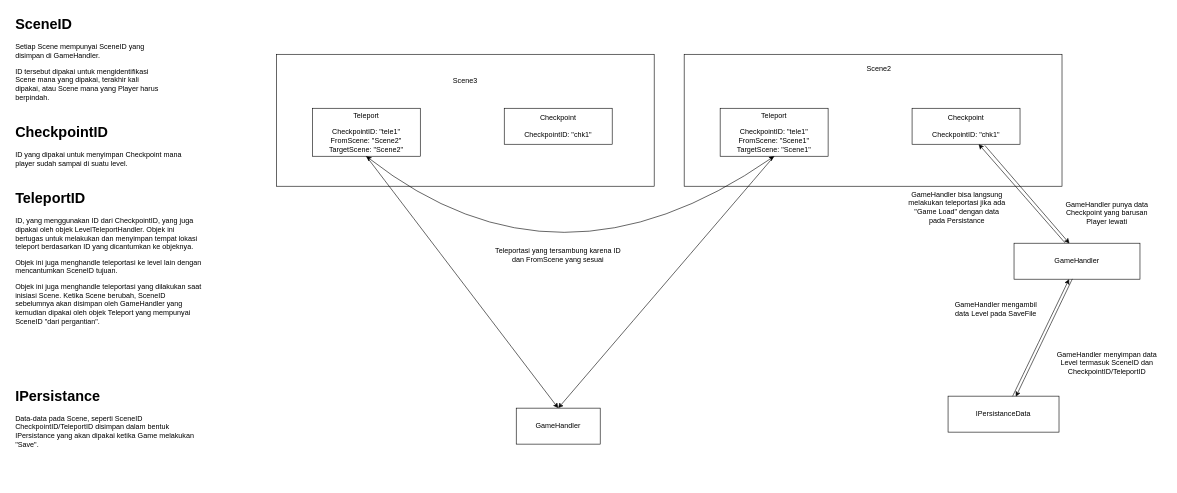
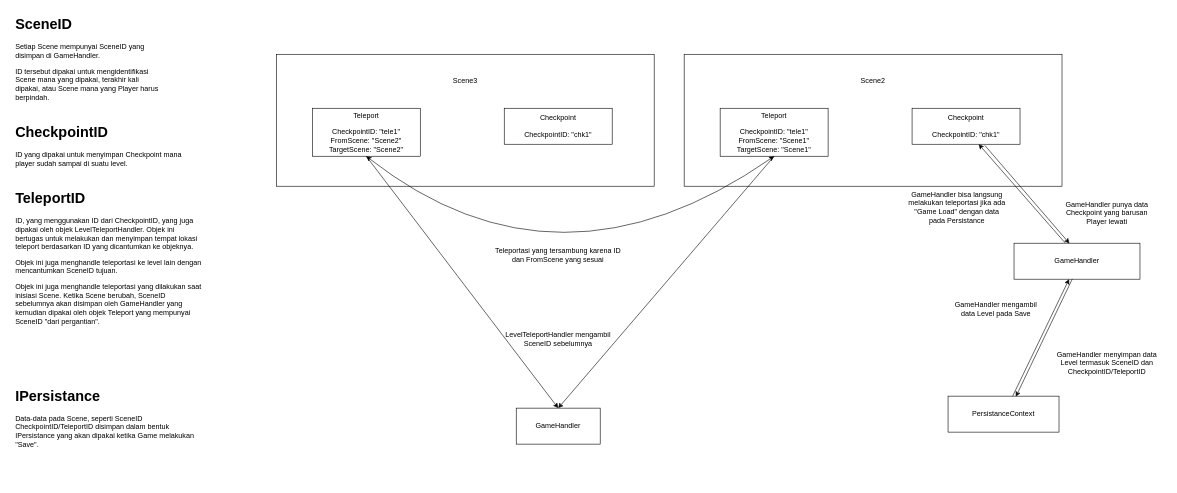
  <mxCell id="0" />
  <mxCell id="1" parent="0" />
  <mxCell id="2" value="&lt;h1&gt;SceneID&lt;/h1&gt;&lt;p&gt;Setiap Scene mempunyai SceneID yang disimpan di GameHandler.&lt;/p&gt;&lt;p&gt;ID tersebut dipakai untuk mengidentifikasi Scene mana yang dipakai, terakhir kali dipakai, atau Scene mana yang Player harus berpindah.&lt;/p&gt;" style="text;html=1;strokeColor=none;fillColor=none;spacing=5;spacingTop=-20;whiteSpace=wrap;overflow=hidden;rounded=0;" vertex="1" parent="1"><mxGeometry x="20" y="20" width="250" height="160" as="geometry" /></mxCell>
  <mxCell id="3" value="&lt;h1&gt;TeleportID&lt;/h1&gt;&lt;p&gt;ID, yang menggunakan ID dari CheckpointID, yang juga dipakai oleh objek LevelTeleportHandler. Objek ini bertugas untuk melakukan dan menyimpan tempat lokasi teleport berdasarkan ID yang dicantumkan ke objeknya.&lt;/p&gt;&lt;p&gt;Objek ini juga menghandle teleportasi ke level lain dengan mencantumkan SceneID tujuan.&lt;/p&gt;&lt;p&gt;Objek ini juga menghandle teleportasi yang dilakukan saat inisiasi Scene. Ketika Scene berubah, SceneID sebelumnya akan disimpan oleh GameHandler yang kemudian dipakai oleh objek Teleport yang mempunyai SceneID &quot;dari pergantian&quot;.&lt;/p&gt;" style="text;html=1;strokeColor=none;fillColor=none;spacing=5;spacingTop=-20;whiteSpace=wrap;overflow=hidden;rounded=0;" vertex="1" parent="1"><mxGeometry x="20" y="310" width="320" height="240" as="geometry" /></mxCell>
  <mxCell id="4" value="&lt;h1&gt;IPersistance&lt;/h1&gt;&lt;p&gt;Data-data pada Scene, seperti SceneID CheckpointID/TeleportID disimpan dalam bentuk IPersistance yang akan dipakai ketika Game melakukan &quot;Save&quot;.&lt;/p&gt;" style="text;html=1;strokeColor=none;fillColor=none;spacing=5;spacingTop=-20;whiteSpace=wrap;overflow=hidden;rounded=0;" vertex="1" parent="1"><mxGeometry x="20" y="640" width="310" height="160" as="geometry" /></mxCell>
  <mxCell id="5" value="&lt;h1&gt;CheckpointID&lt;/h1&gt;&lt;p&gt;ID yang dipakai untuk menyimpan Checkpoint mana player sudah sampai di suatu level.&lt;br&gt;&lt;/p&gt;" style="text;html=1;strokeColor=none;fillColor=none;spacing=5;spacingTop=-20;whiteSpace=wrap;overflow=hidden;rounded=0;" vertex="1" parent="1"><mxGeometry x="20" y="200" width="310" height="90" as="geometry" /></mxCell>
  <mxCell id="6" value="" style="rounded=0;whiteSpace=wrap;html=1;" vertex="1" parent="1"><mxGeometry x="460" y="90" width="630" height="220" as="geometry" /></mxCell>
  <mxCell id="7" value="Scene3" style="text;html=1;strokeColor=none;fillColor=none;align=center;verticalAlign=middle;whiteSpace=wrap;rounded=0;" vertex="1" parent="1"><mxGeometry x="745" y="120" width="60" height="30" as="geometry" /></mxCell>
  <mxCell id="8" value="Teleport&lt;br&gt;&lt;br&gt;CheckpointID: &quot;tele1&quot;&lt;br&gt;FromScene: &quot;Scene2&quot;&lt;br&gt;TargetScene: &quot;Scene2&quot;" style="rounded=0;whiteSpace=wrap;html=1;" vertex="1" parent="1"><mxGeometry x="520" y="180" width="180" height="80" as="geometry" /></mxCell>
  <mxCell id="9" value="Checkpoint&lt;br&gt;&lt;br&gt;CheckpointID: &quot;chk1&quot;" style="rounded=0;whiteSpace=wrap;html=1;" vertex="1" parent="1"><mxGeometry x="840" y="180" width="180" height="60" as="geometry" /></mxCell>
  <mxCell id="10" value="" style="rounded=0;whiteSpace=wrap;html=1;" vertex="1" parent="1"><mxGeometry x="1140" y="90" width="630" height="220" as="geometry" /></mxCell>
- <mxCell id="11" value="Scene2" style="text;html=1;strokeColor=none;fillColor=none;align=center;verticalAlign=middle;whiteSpace=wrap;rounded=0;" vertex="1" parent="1"><mxGeometry x="1435" y="100" width="60" height="30" as="geometry" /></mxCell>
+ <mxCell id="11" value="Scene2" style="text;html=1;strokeColor=none;fillColor=none;align=center;verticalAlign=middle;whiteSpace=wrap;rounded=0;" vertex="1" parent="1"><mxGeometry x="1425" y="120" width="60" height="30" as="geometry" /></mxCell>
  <mxCell id="12" value="Teleport&lt;br&gt;&lt;br&gt;CheckpointID: &quot;tele1&quot;&lt;br&gt;FromScene: &quot;Scene1&quot;&lt;br&gt;TargetScene: &quot;Scene1&quot;" style="rounded=0;whiteSpace=wrap;html=1;" vertex="1" parent="1"><mxGeometry x="1200" y="180" width="180" height="80" as="geometry" /></mxCell>
  <mxCell id="13" value="Checkpoint&lt;br&gt;&lt;br&gt;CheckpointID: &quot;chk1&quot;" style="rounded=0;whiteSpace=wrap;html=1;" vertex="1" parent="1"><mxGeometry x="1520" y="180" width="180" height="60" as="geometry" /></mxCell>
  <mxCell id="14" value="" style="endArrow=classic;startArrow=classic;html=1;exitX=0.5;exitY=1;exitDx=0;exitDy=0;entryX=0.5;entryY=1;entryDx=0;entryDy=0;curved=1;" edge="1" parent="1" source="8" target="12"><mxGeometry width="50" height="50" relative="1" as="geometry"><mxPoint x="1080" y="380" as="sourcePoint" /><mxPoint x="1130" y="330" as="targetPoint" /><Array as="points"><mxPoint x="930" y="510" /></Array></mxGeometry></mxCell>
  <mxCell id="15" value="Teleportasi yang tersambung karena ID dan FromScene yang sesuai" style="text;html=1;strokeColor=none;fillColor=none;align=center;verticalAlign=middle;whiteSpace=wrap;rounded=0;" vertex="1" parent="1"><mxGeometry x="815" y="410" width="230" height="30" as="geometry" /></mxCell>
- <mxCell id="16" value="IPersistanceData" style="rounded=0;whiteSpace=wrap;html=1;" vertex="1" parent="1"><mxGeometry x="1580" y="660" width="185" height="60" as="geometry" /></mxCell>
+ <mxCell id="16" value="PersistanceContext" style="rounded=0;whiteSpace=wrap;html=1;" vertex="1" parent="1"><mxGeometry x="1580" y="660" width="185" height="60" as="geometry" /></mxCell>
  <mxCell id="17" value="GameHandler" style="rounded=0;whiteSpace=wrap;html=1;" vertex="1" parent="1"><mxGeometry x="1690" y="405" width="210" height="60" as="geometry" /></mxCell>
  <mxCell id="18" value="" style="endArrow=classic;html=1;curved=1;entryX=0.617;entryY=0.999;entryDx=0;entryDy=0;entryPerimeter=0;exitX=0.406;exitY=-0.006;exitDx=0;exitDy=0;exitPerimeter=0;" edge="1" parent="1" source="17" target="13"><mxGeometry width="50" height="50" relative="1" as="geometry"><mxPoint x="1720" y="510" as="sourcePoint" /><mxPoint x="1630" y="240" as="targetPoint" /></mxGeometry></mxCell>
  <mxCell id="19" value="" style="endArrow=classic;html=1;curved=1;exitX=0.674;exitY=1.032;exitDx=0;exitDy=0;exitPerimeter=0;entryX=0.44;entryY=0.006;entryDx=0;entryDy=0;entryPerimeter=0;" edge="1" parent="1" source="13" target="17"><mxGeometry width="50" height="50" relative="1" as="geometry"><mxPoint x="1720" y="510" as="sourcePoint" /><mxPoint x="1950" y="510" as="targetPoint" /></mxGeometry></mxCell>
  <mxCell id="20" value="GameHandler punya data Checkpoint yang barusan Player lewati" style="text;html=1;strokeColor=none;fillColor=none;align=center;verticalAlign=middle;whiteSpace=wrap;rounded=0;" vertex="1" parent="1"><mxGeometry x="1760" y="340" width="170" height="30" as="geometry" /></mxCell>
  <mxCell id="21" value="GameHandler bisa langsung melakukan teleportasi jika ada &quot;Game Load&quot; dengan data pada Persistance" style="text;html=1;strokeColor=none;fillColor=none;align=center;verticalAlign=middle;whiteSpace=wrap;rounded=0;" vertex="1" parent="1"><mxGeometry x="1510" y="330" width="170" height="30" as="geometry" /></mxCell>
  <mxCell id="22" value="" style="endArrow=classic;html=1;curved=1;exitX=0.582;exitY=0.002;exitDx=0;exitDy=0;exitPerimeter=0;entryX=0.437;entryY=1;entryDx=0;entryDy=0;entryPerimeter=0;" edge="1" parent="1" source="16" target="17"><mxGeometry width="50" height="50" relative="1" as="geometry"><mxPoint x="1600" y="570" as="sourcePoint" /><mxPoint x="1650" y="520" as="targetPoint" /></mxGeometry></mxCell>
  <mxCell id="23" value="" style="endArrow=classic;html=1;curved=1;exitX=0.463;exitY=0.992;exitDx=0;exitDy=0;exitPerimeter=0;entryX=0.611;entryY=0.014;entryDx=0;entryDy=0;entryPerimeter=0;" edge="1" parent="1" source="17" target="16"><mxGeometry width="50" height="50" relative="1" as="geometry"><mxPoint x="1770" y="560" as="sourcePoint" /><mxPoint x="1820" y="510" as="targetPoint" /></mxGeometry></mxCell>
  <mxCell id="24" value="GameHandler menyimpan data Level termasuk SceneID dan CheckpointID/TeleportID" style="text;html=1;strokeColor=none;fillColor=none;align=center;verticalAlign=middle;whiteSpace=wrap;rounded=0;" vertex="1" parent="1"><mxGeometry x="1750" y="590" width="190" height="30" as="geometry" /></mxCell>
- <mxCell id="25" value="GameHandler mengambil data Level pada SaveFile" style="text;html=1;strokeColor=none;fillColor=none;align=center;verticalAlign=middle;whiteSpace=wrap;rounded=0;" vertex="1" parent="1"><mxGeometry x="1590" y="500" width="140" height="30" as="geometry" /></mxCell>
+ <mxCell id="25" value="GameHandler mengambil data Level pada Save" style="text;html=1;strokeColor=none;fillColor=none;align=center;verticalAlign=middle;whiteSpace=wrap;rounded=0;" vertex="1" parent="1"><mxGeometry x="1590" y="500" width="140" height="30" as="geometry" /></mxCell>
  <mxCell id="26" value="GameHandler&lt;br&gt;" style="rounded=0;whiteSpace=wrap;html=1;" vertex="1" parent="1"><mxGeometry x="860" y="680" width="140" height="60" as="geometry" /></mxCell>
  <mxCell id="27" value="" style="endArrow=classic;html=1;curved=1;entryX=0.5;entryY=0;entryDx=0;entryDy=0;exitX=0.5;exitY=1;exitDx=0;exitDy=0;" edge="1" parent="1" source="12" target="26"><mxGeometry width="50" height="50" relative="1" as="geometry"><mxPoint x="830" y="450" as="sourcePoint" /><mxPoint x="880" y="400" as="targetPoint" /></mxGeometry></mxCell>
  <mxCell id="28" value="" style="endArrow=classic;html=1;curved=1;entryX=0.5;entryY=0;entryDx=0;entryDy=0;exitX=0.5;exitY=1;exitDx=0;exitDy=0;" edge="1" parent="1" source="8" target="26"><mxGeometry width="50" height="50" relative="1" as="geometry"><mxPoint x="1300" y="270" as="sourcePoint" /><mxPoint x="990" y="680" as="targetPoint" /></mxGeometry></mxCell>
+ <mxCell id="29" value="LevelTeleportHandler mengambil SceneID sebelumnya" style="text;html=1;strokeColor=none;fillColor=none;align=center;verticalAlign=middle;whiteSpace=wrap;rounded=0;" vertex="1" parent="1"><mxGeometry x="840" y="550" width="180" height="30" as="geometry" /></mxCell>
